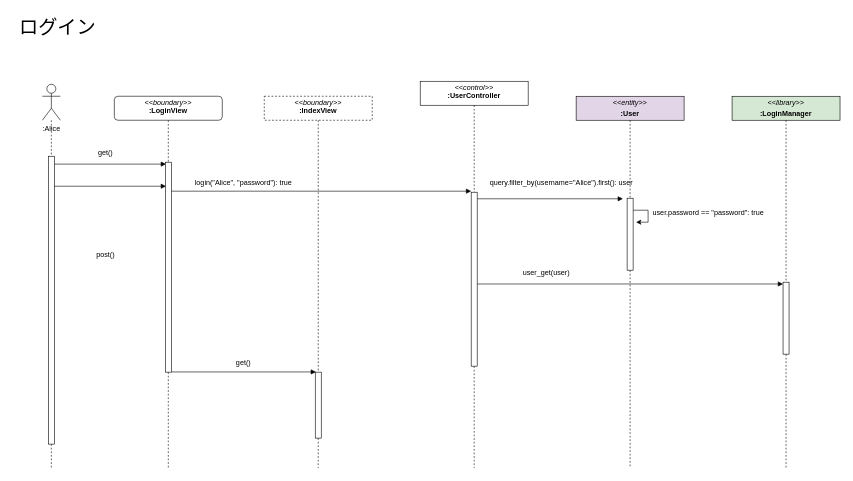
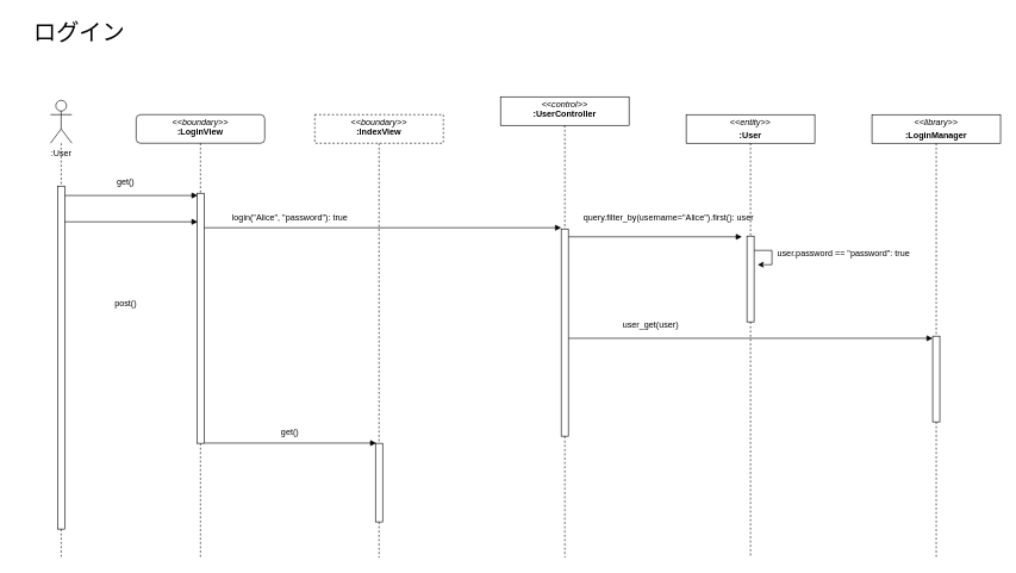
  <mxCell id="0" />
  <mxCell id="1" parent="0" />
  <mxCell id="2" style="edgeStyle=none;html=1;endArrow=none;endFill=0;dashed=1;startArrow=none;" parent="1" source="18" edge="1"><mxGeometry relative="1" as="geometry"><mxPoint x="280" y="780" as="targetPoint" /></mxGeometry></mxCell>
  <mxCell id="3" value="&lt;p style=&quot;margin:0px;margin-top:4px;text-align:center;&quot;&gt;&lt;i&gt;&amp;lt;&amp;lt;boundary&amp;gt;&amp;gt;&lt;/i&gt;&lt;br&gt;&lt;b&gt;:LoginView&lt;/b&gt;&lt;/p&gt;" style="verticalAlign=top;align=left;overflow=fill;fontSize=12;fontFamily=Helvetica;html=1;rounded=1;" parent="1" vertex="1"><mxGeometry x="190" y="160" width="180" height="40" as="geometry" /></mxCell>
  <mxCell id="4" style="edgeStyle=none;html=1;dashed=1;endArrow=none;endFill=0;startArrow=none;" parent="1" source="20" edge="1"><mxGeometry relative="1" as="geometry"><mxPoint x="530" y="780" as="targetPoint" /></mxGeometry></mxCell>
  <mxCell id="5" value="&lt;p style=&quot;margin:0px;margin-top:4px;text-align:center;&quot;&gt;&lt;i&gt;&amp;lt;&amp;lt;boundary&amp;gt;&amp;gt;&lt;/i&gt;&lt;br&gt;&lt;b&gt;:IndexView&lt;/b&gt;&lt;/p&gt;" style="verticalAlign=top;align=left;overflow=fill;fontSize=12;fontFamily=Helvetica;html=1;dashed=1;" parent="1" vertex="1"><mxGeometry x="440" y="160" width="180" height="40" as="geometry" /></mxCell>
  <mxCell id="6" style="edgeStyle=none;html=1;dashed=1;endArrow=none;endFill=0;startArrow=none;" parent="1" source="26" edge="1"><mxGeometry relative="1" as="geometry"><mxPoint x="1050" y="780" as="targetPoint" /></mxGeometry></mxCell>
- <mxCell id="7" value="&lt;p style=&quot;margin:0px;margin-top:4px;text-align:center;&quot;&gt;&lt;i&gt;&amp;lt;&amp;lt;entity&lt;/i&gt;&lt;i style=&quot;background-color: initial;&quot;&gt;&amp;gt;&amp;gt;&lt;/i&gt;&lt;/p&gt;&lt;p style=&quot;margin:0px;margin-top:4px;text-align:center;&quot;&gt;&lt;b&gt;:User&lt;/b&gt;&lt;/p&gt;" style="verticalAlign=top;align=left;overflow=fill;fontSize=12;fontFamily=Helvetica;html=1;fillColor=#e1d5e7;" parent="1" vertex="1"><mxGeometry x="960" y="160" width="180" height="40" as="geometry" /></mxCell>
+ <mxCell id="7" value="&lt;p style=&quot;margin:0px;margin-top:4px;text-align:center;&quot;&gt;&lt;i&gt;&amp;lt;&amp;lt;entity&lt;/i&gt;&lt;i style=&quot;background-color: initial;&quot;&gt;&amp;gt;&amp;gt;&lt;/i&gt;&lt;/p&gt;&lt;p style=&quot;margin:0px;margin-top:4px;text-align:center;&quot;&gt;&lt;b&gt;:User&lt;/b&gt;&lt;/p&gt;" style="verticalAlign=top;align=left;overflow=fill;fontSize=12;fontFamily=Helvetica;html=1;" parent="1" vertex="1"><mxGeometry x="960" y="160" width="180" height="40" as="geometry" /></mxCell>
  <mxCell id="8" style="edgeStyle=none;html=1;dashed=1;endArrow=none;endFill=0;startArrow=none;" parent="1" source="14" edge="1"><mxGeometry relative="1" as="geometry"><mxPoint x="85" y="780" as="targetPoint" /></mxGeometry></mxCell>
- <mxCell id="9" value=":Alice" style="shape=umlActor;verticalLabelPosition=bottom;verticalAlign=top;html=1;outlineConnect=0;" parent="1" vertex="1"><mxGeometry x="70" y="140" width="30" height="60" as="geometry" /></mxCell>
+ <mxCell id="9" value=":User" style="shape=umlActor;verticalLabelPosition=bottom;verticalAlign=top;html=1;outlineConnect=0;" parent="1" vertex="1"><mxGeometry x="70" y="140" width="30" height="60" as="geometry" /></mxCell>
  <mxCell id="10" style="edgeStyle=none;html=1;dashed=1;endArrow=none;endFill=0;startArrow=none;" parent="1" source="24" edge="1"><mxGeometry relative="1" as="geometry"><mxPoint x="790" y="780" as="targetPoint" /></mxGeometry></mxCell>
  <mxCell id="11" value="&lt;p style=&quot;margin:0px;margin-top:4px;text-align:center;&quot;&gt;&lt;i&gt;&amp;lt;&amp;lt;control&amp;gt;&amp;gt;&lt;/i&gt;&lt;br&gt;&lt;b&gt;:UserController&lt;/b&gt;&lt;/p&gt;" style="verticalAlign=top;align=left;overflow=fill;fontSize=12;fontFamily=Helvetica;html=1;" parent="1" vertex="1"><mxGeometry x="700" y="135" width="180" height="40" as="geometry" /></mxCell>
  <mxCell id="12" value="" style="edgeStyle=none;html=1;dashed=1;endArrow=none;endFill=0;" parent="1" source="9" target="14" edge="1"><mxGeometry relative="1" as="geometry"><mxPoint x="85" y="780" as="targetPoint" /><mxPoint x="85" y="200" as="sourcePoint" /></mxGeometry></mxCell>
  <mxCell id="13" style="edgeStyle=none;html=1;entryX=0.114;entryY=0.009;entryDx=0;entryDy=0;entryPerimeter=0;endArrow=block;endFill=1;" parent="1" source="14" target="18" edge="1"><mxGeometry relative="1" as="geometry" /></mxCell>
  <mxCell id="14" value="" style="html=1;points=[];perimeter=orthogonalPerimeter;" parent="1" vertex="1"><mxGeometry x="80" y="260" width="10" height="480" as="geometry" /></mxCell>
  <mxCell id="15" value="" style="edgeStyle=none;html=1;endArrow=none;endFill=0;dashed=1;" parent="1" source="3" target="18" edge="1"><mxGeometry relative="1" as="geometry"><mxPoint x="280" y="780" as="targetPoint" /><mxPoint x="280" y="200" as="sourcePoint" /></mxGeometry></mxCell>
  <mxCell id="16" style="edgeStyle=none;html=1;entryX=0;entryY=-0.006;entryDx=0;entryDy=0;entryPerimeter=0;endArrow=block;endFill=1;" parent="1" source="18" target="24" edge="1"><mxGeometry relative="1" as="geometry" /></mxCell>
  <mxCell id="17" style="edgeStyle=none;html=1;entryX=0.117;entryY=-0.003;entryDx=0;entryDy=0;entryPerimeter=0;endArrow=block;endFill=1;" parent="1" source="18" target="20" edge="1"><mxGeometry relative="1" as="geometry" /></mxCell>
  <mxCell id="18" value="" style="html=1;points=[];perimeter=orthogonalPerimeter;" parent="1" vertex="1"><mxGeometry x="275" y="270" width="10" height="350" as="geometry" /></mxCell>
  <mxCell id="19" value="" style="edgeStyle=none;html=1;dashed=1;endArrow=none;endFill=0;" parent="1" source="5" target="20" edge="1"><mxGeometry relative="1" as="geometry"><mxPoint x="530" y="780" as="targetPoint" /><mxPoint x="530" y="200" as="sourcePoint" /></mxGeometry></mxCell>
  <mxCell id="20" value="" style="html=1;points=[];perimeter=orthogonalPerimeter;" parent="1" vertex="1"><mxGeometry x="525" y="620" width="10" height="110" as="geometry" /></mxCell>
  <mxCell id="21" value="" style="edgeStyle=none;html=1;dashed=1;endArrow=none;endFill=0;" parent="1" source="11" target="24" edge="1"><mxGeometry relative="1" as="geometry"><mxPoint x="790" y="780" as="targetPoint" /><mxPoint x="790" y="200" as="sourcePoint" /></mxGeometry></mxCell>
  <mxCell id="22" style="edgeStyle=none;html=1;endArrow=block;endFill=1;entryX=-0.7;entryY=0.008;entryDx=0;entryDy=0;entryPerimeter=0;" parent="1" source="24" target="26" edge="1"><mxGeometry relative="1" as="geometry"><mxPoint x="1040" y="320" as="targetPoint" /></mxGeometry></mxCell>
  <mxCell id="23" style="edgeStyle=none;html=1;entryX=0;entryY=0.025;entryDx=0;entryDy=0;entryPerimeter=0;endArrow=block;endFill=1;" parent="1" source="24" target="30" edge="1"><mxGeometry relative="1" as="geometry" /></mxCell>
  <mxCell id="24" value="" style="html=1;points=[];perimeter=orthogonalPerimeter;" parent="1" vertex="1"><mxGeometry x="785" y="320" width="10" height="290" as="geometry" /></mxCell>
  <mxCell id="25" value="" style="edgeStyle=none;html=1;dashed=1;endArrow=none;endFill=0;" parent="1" source="7" target="26" edge="1"><mxGeometry relative="1" as="geometry"><mxPoint x="1050" y="780" as="targetPoint" /><mxPoint x="1050" y="200" as="sourcePoint" /></mxGeometry></mxCell>
  <mxCell id="26" value="" style="html=1;points=[];perimeter=orthogonalPerimeter;" parent="1" vertex="1"><mxGeometry x="1045" y="330" width="10" height="120" as="geometry" /></mxCell>
- <mxCell id="27" value="&lt;p style=&quot;margin:0px;margin-top:4px;text-align:center;&quot;&gt;&lt;i&gt;&amp;lt;&amp;lt;library&lt;/i&gt;&lt;i style=&quot;background-color: initial;&quot;&gt;&amp;gt;&amp;gt;&lt;/i&gt;&lt;/p&gt;&lt;p style=&quot;margin:0px;margin-top:4px;text-align:center;&quot;&gt;&lt;b&gt;:LoginManager&lt;/b&gt;&lt;/p&gt;" style="verticalAlign=top;align=left;overflow=fill;fontSize=12;fontFamily=Helvetica;html=1;fillColor=#d5e8d4;" parent="1" vertex="1"><mxGeometry x="1220" y="160" width="180" height="40" as="geometry" /></mxCell>
+ <mxCell id="27" value="&lt;p style=&quot;margin:0px;margin-top:4px;text-align:center;&quot;&gt;&lt;i&gt;&amp;lt;&amp;lt;library&lt;/i&gt;&lt;i style=&quot;background-color: initial;&quot;&gt;&amp;gt;&amp;gt;&lt;/i&gt;&lt;/p&gt;&lt;p style=&quot;margin:0px;margin-top:4px;text-align:center;&quot;&gt;&lt;b&gt;:LoginManager&lt;/b&gt;&lt;/p&gt;" style="verticalAlign=top;align=left;overflow=fill;fontSize=12;fontFamily=Helvetica;html=1;" parent="1" vertex="1"><mxGeometry x="1220" y="160" width="180" height="40" as="geometry" /></mxCell>
  <mxCell id="28" value="" style="edgeStyle=none;html=1;dashed=1;endArrow=none;endFill=0;exitX=0.5;exitY=1;exitDx=0;exitDy=0;startArrow=none;" parent="1" source="30" edge="1"><mxGeometry relative="1" as="geometry"><mxPoint x="1310" y="780" as="targetPoint" /><mxPoint x="1260" y="250" as="sourcePoint" /></mxGeometry></mxCell>
  <mxCell id="29" value="" style="edgeStyle=none;html=1;dashed=1;endArrow=none;endFill=0;exitX=0.5;exitY=1;exitDx=0;exitDy=0;" parent="1" source="27" target="30" edge="1"><mxGeometry relative="1" as="geometry"><mxPoint x="1310" y="780" as="targetPoint" /><mxPoint x="1310" y="200" as="sourcePoint" /></mxGeometry></mxCell>
  <mxCell id="30" value="" style="html=1;points=[];perimeter=orthogonalPerimeter;" parent="1" vertex="1"><mxGeometry x="1305" y="470" width="10" height="120" as="geometry" /></mxCell>
  <mxCell id="31" value="get()" style="text;html=1;align=center;verticalAlign=middle;resizable=0;points=[];autosize=1;strokeColor=none;fillColor=none;" parent="1" vertex="1"><mxGeometry x="150" y="240" width="50" height="30" as="geometry" /></mxCell>
  <mxCell id="32" style="edgeStyle=none;html=1;entryX=0.114;entryY=0.009;entryDx=0;entryDy=0;entryPerimeter=0;endArrow=block;endFill=1;" parent="1" edge="1"><mxGeometry relative="1" as="geometry"><mxPoint x="90" y="310" as="sourcePoint" /><mxPoint x="276.14" y="310" as="targetPoint" /></mxGeometry></mxCell>
  <mxCell id="33" value="post()" style="text;html=1;align=center;verticalAlign=middle;resizable=0;points=[];autosize=1;strokeColor=none;fillColor=none;" parent="1" vertex="1"><mxGeometry x="150" y="410" width="50" height="30" as="geometry" /></mxCell>
  <mxCell id="34" value="login(&quot;Alice&quot;, &quot;password&quot;): true" style="text;html=1;align=center;verticalAlign=middle;resizable=0;points=[];autosize=1;strokeColor=none;fillColor=none;" parent="1" vertex="1"><mxGeometry x="310" y="290" width="190" height="30" as="geometry" /></mxCell>
  <mxCell id="35" value="user_get(user)" style="text;html=1;align=center;verticalAlign=middle;resizable=0;points=[];autosize=1;strokeColor=none;fillColor=none;" parent="1" vertex="1"><mxGeometry x="855" y="440" width="110" height="30" as="geometry" /></mxCell>
  <mxCell id="36" value="get()" style="text;html=1;align=center;verticalAlign=middle;resizable=0;points=[];autosize=1;strokeColor=none;fillColor=none;" parent="1" vertex="1"><mxGeometry x="380" y="590" width="50" height="30" as="geometry" /></mxCell>
  <mxCell id="37" value="query.filter_by(username=&quot;Alice&quot;).first(): user" style="text;html=1;align=center;verticalAlign=middle;resizable=0;points=[];autosize=1;strokeColor=none;fillColor=none;" parent="1" vertex="1"><mxGeometry x="805" y="290" width="260" height="30" as="geometry" /></mxCell>
  <mxCell id="38" style="edgeStyle=none;html=1;endArrow=classic;endFill=1;rounded=0;" parent="1" edge="1"><mxGeometry relative="1" as="geometry"><mxPoint x="1060" y="370" as="targetPoint" /><Array as="points"><mxPoint x="1080" y="350" /><mxPoint x="1080" y="370" /></Array><mxPoint x="1055" y="350" as="sourcePoint" /></mxGeometry></mxCell>
  <mxCell id="39" value="user.password == &quot;password&quot;: true" style="text;html=1;align=center;verticalAlign=middle;resizable=0;points=[];autosize=1;strokeColor=none;fillColor=none;" parent="1" vertex="1"><mxGeometry x="1075" y="340" width="210" height="30" as="geometry" /></mxCell>
- <mxCell id="40" value="ログイン" style="text;html=1;align=center;verticalAlign=middle;resizable=0;points=[];autosize=1;strokeColor=none;fillColor=none;fontSize=32;" parent="1" vertex="1"><mxGeometry x="20" y="20" width="150" height="50" as="geometry" /></mxCell>
+ <mxCell id="40" value="ログイン" style="text;html=1;align=center;verticalAlign=middle;resizable=0;points=[];autosize=1;strokeColor=none;fillColor=none;fontSize=32;" parent="1" vertex="1"><mxGeometry x="35" y="20" width="150" height="50" as="geometry" /></mxCell>
